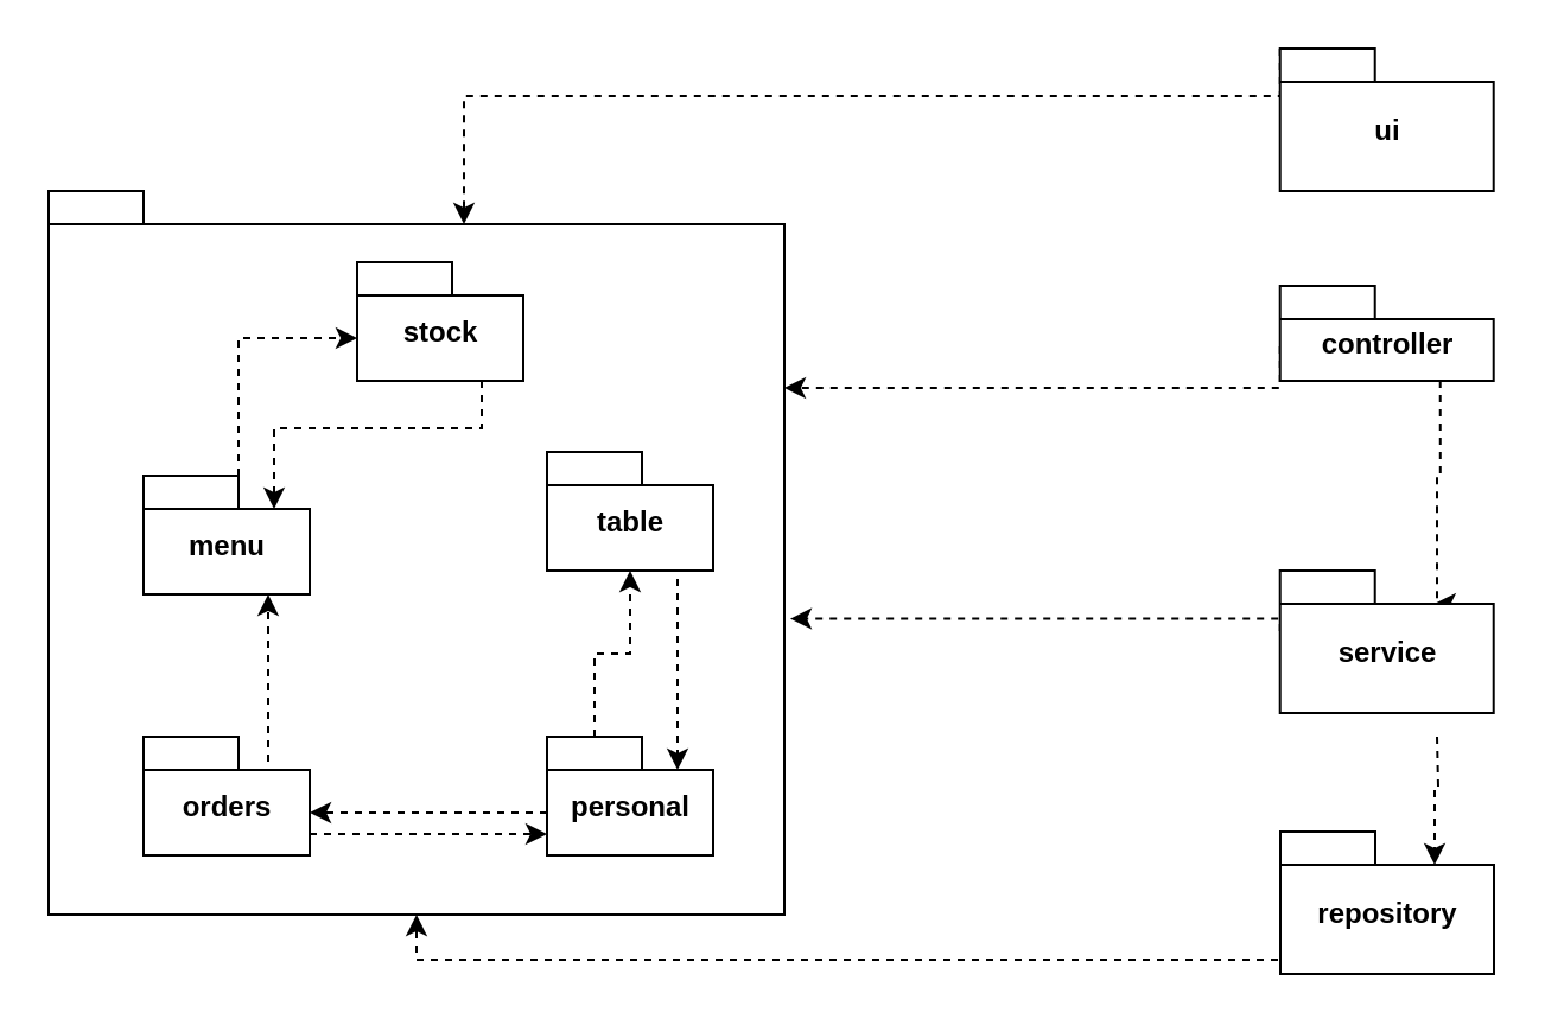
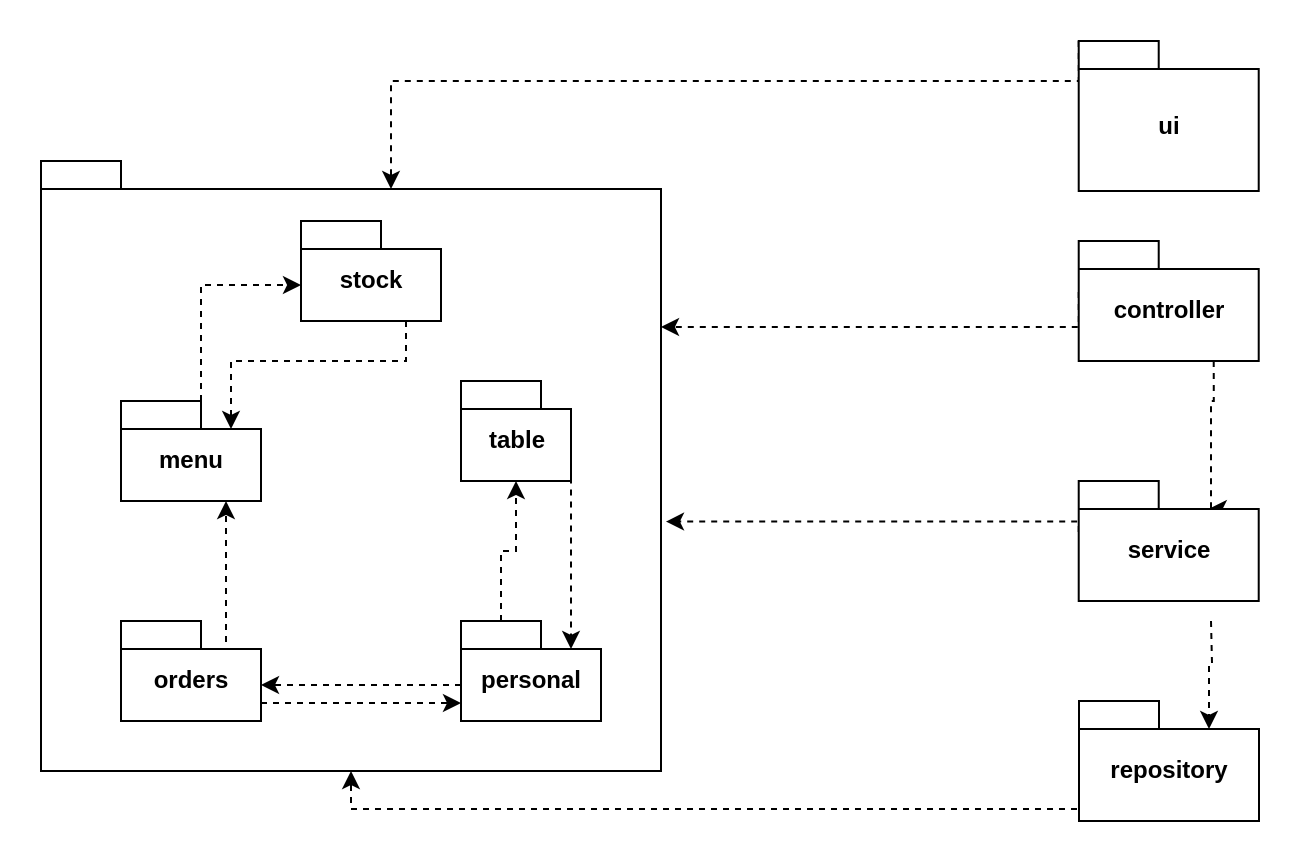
  <mxCell id="0" />
  <mxCell id="1" parent="0" />
  <mxCell id="2" style="edgeStyle=orthogonalEdgeStyle;rounded=0;orthogonalLoop=1;jettySize=auto;html=1;exitX=0;exitY=0;exitDx=0;exitDy=25.5;exitPerimeter=0;entryX=0;entryY=0;entryDx=310;entryDy=83;entryPerimeter=0;dashed=1;" edge="1" parent="1" source="4" target="12"><mxGeometry relative="1" as="geometry"><Array as="points"><mxPoint x="539" y="163" /></Array></mxGeometry></mxCell>
  <mxCell id="3" style="edgeStyle=orthogonalEdgeStyle;rounded=0;orthogonalLoop=1;jettySize=auto;html=1;exitX=0.75;exitY=1;exitDx=0;exitDy=0;exitPerimeter=0;entryX=0;entryY=0;entryDx=65;entryDy=14;entryPerimeter=0;dashed=1;" edge="1" parent="1" source="4" target="9"><mxGeometry relative="1" as="geometry"><Array as="points"><mxPoint x="605" y="200" /></Array></mxGeometry></mxCell>
- <mxCell id="4" value="controller" style="shape=folder;fontStyle=1;spacingTop=10;tabWidth=40;tabHeight=14;tabPosition=left;html=1;" vertex="1" parent="1"><mxGeometry x="538.86" y="120" width="90" height="40" as="geometry" /></mxCell>
+ <mxCell id="4" value="controller" style="shape=folder;fontStyle=1;spacingTop=10;tabWidth=40;tabHeight=14;tabPosition=left;html=1;" vertex="1" parent="1"><mxGeometry x="538.86" y="120" width="90" height="60" as="geometry" /></mxCell>
  <mxCell id="5" style="edgeStyle=orthogonalEdgeStyle;rounded=0;orthogonalLoop=1;jettySize=auto;html=1;exitX=0;exitY=0;exitDx=0;exitDy=0;exitPerimeter=0;entryX=0;entryY=0;entryDx=175;entryDy=14;entryPerimeter=0;dashed=1;" edge="1" parent="1" source="6" target="12"><mxGeometry relative="1" as="geometry"><Array as="points"><mxPoint x="539" y="40" /><mxPoint x="195" y="40" /></Array></mxGeometry></mxCell>
- <mxCell id="6" value="ui" style="shape=folder;fontStyle=1;spacingTop=10;tabWidth=40;tabHeight=14;tabPosition=left;html=1;" vertex="1" parent="1"><mxGeometry x="538.86" y="20" width="90" height="60" as="geometry" /></mxCell>
+ <mxCell id="6" value="ui" style="shape=folder;fontStyle=1;spacingTop=10;tabWidth=40;tabHeight=14;tabPosition=left;html=1;" vertex="1" parent="1"><mxGeometry x="538.86" y="20" width="90" height="75" as="geometry" /></mxCell>
  <mxCell id="7" style="edgeStyle=orthogonalEdgeStyle;rounded=0;orthogonalLoop=1;jettySize=auto;html=1;exitX=0;exitY=0;exitDx=0;exitDy=25.5;exitPerimeter=0;entryX=1.008;entryY=0.591;entryDx=0;entryDy=0;entryPerimeter=0;dashed=1;" edge="1" parent="1" source="9" target="12"><mxGeometry relative="1" as="geometry"><Array as="points"><mxPoint x="539" y="260" /></Array></mxGeometry></mxCell>
  <mxCell id="8" style="edgeStyle=orthogonalEdgeStyle;rounded=0;orthogonalLoop=1;jettySize=auto;html=1;entryX=0;entryY=0;entryDx=65;entryDy=14;entryPerimeter=0;dashed=1;" edge="1" parent="1" target="11"><mxGeometry relative="1" as="geometry"><mxPoint x="605" y="310" as="sourcePoint" /></mxGeometry></mxCell>
  <mxCell id="9" value="service" style="shape=folder;fontStyle=1;spacingTop=10;tabWidth=40;tabHeight=14;tabPosition=left;html=1;" vertex="1" parent="1"><mxGeometry x="538.86" y="240" width="90" height="60" as="geometry" /></mxCell>
  <mxCell id="10" style="edgeStyle=orthogonalEdgeStyle;rounded=0;orthogonalLoop=1;jettySize=auto;html=1;exitX=0;exitY=0;exitDx=0;exitDy=37;exitPerimeter=0;entryX=0.5;entryY=1;entryDx=0;entryDy=0;entryPerimeter=0;dashed=1;" edge="1" parent="1" source="11" target="12"><mxGeometry relative="1" as="geometry"><Array as="points"><mxPoint x="539" y="404" /><mxPoint x="175" y="404" /></Array></mxGeometry></mxCell>
  <mxCell id="11" value="repository" style="shape=folder;fontStyle=1;spacingTop=10;tabWidth=40;tabHeight=14;tabPosition=left;html=1;" vertex="1" parent="1"><mxGeometry x="539" y="350" width="90" height="60" as="geometry" /></mxCell>
  <mxCell id="12" value="" style="shape=folder;fontStyle=1;spacingTop=10;tabWidth=40;tabHeight=14;tabPosition=left;html=1;" vertex="1" parent="1"><mxGeometry x="20" y="80" width="310" height="305" as="geometry" /></mxCell>
  <mxCell id="13" style="edgeStyle=orthogonalEdgeStyle;rounded=0;orthogonalLoop=1;jettySize=auto;html=1;exitX=0;exitY=0;exitDx=40;exitDy=0;exitPerimeter=0;entryX=0;entryY=0;entryDx=0;entryDy=32;entryPerimeter=0;dashed=1;" edge="1" parent="1" source="14" target="24"><mxGeometry relative="1" as="geometry" /></mxCell>
  <mxCell id="14" value="menu" style="shape=folder;fontStyle=1;spacingTop=10;tabWidth=40;tabHeight=14;tabPosition=left;html=1;" vertex="1" parent="1"><mxGeometry x="60" y="200" width="70" height="50" as="geometry" /></mxCell>
  <mxCell id="15" style="edgeStyle=orthogonalEdgeStyle;rounded=0;orthogonalLoop=1;jettySize=auto;html=1;exitX=0;exitY=0;exitDx=70;exitDy=41;exitPerimeter=0;entryX=0;entryY=0;entryDx=0;entryDy=41;entryPerimeter=0;dashed=1;" edge="1" parent="1" source="17" target="22"><mxGeometry relative="1" as="geometry" /></mxCell>
  <mxCell id="16" style="edgeStyle=orthogonalEdgeStyle;rounded=0;orthogonalLoop=1;jettySize=auto;html=1;exitX=0;exitY=0;exitDx=55;exitDy=14;exitPerimeter=0;entryX=0.75;entryY=1;entryDx=0;entryDy=0;entryPerimeter=0;dashed=1;" edge="1" parent="1" source="17" target="14"><mxGeometry relative="1" as="geometry"><Array as="points"><mxPoint x="112" y="324" /></Array></mxGeometry></mxCell>
  <mxCell id="17" value="orders" style="shape=folder;fontStyle=1;spacingTop=10;tabWidth=40;tabHeight=14;tabPosition=left;html=1;" vertex="1" parent="1"><mxGeometry x="60" y="310" width="70" height="50" as="geometry" /></mxCell>
  <mxCell id="18" style="edgeStyle=orthogonalEdgeStyle;rounded=0;orthogonalLoop=1;jettySize=auto;html=1;exitX=0.75;exitY=1;exitDx=0;exitDy=0;exitPerimeter=0;entryX=0;entryY=0;entryDx=55;entryDy=14;entryPerimeter=0;dashed=1;" edge="1" parent="1" source="19" target="22"><mxGeometry relative="1" as="geometry"><Array as="points"><mxPoint x="285" y="240" /></Array></mxGeometry></mxCell>
- <mxCell id="19" value="table" style="shape=folder;fontStyle=1;spacingTop=10;tabWidth=40;tabHeight=14;tabPosition=left;html=1;" vertex="1" parent="1"><mxGeometry x="230" y="190" width="70" height="50" as="geometry" /></mxCell>
+ <mxCell id="19" value="table" style="shape=folder;fontStyle=1;spacingTop=10;tabWidth=40;tabHeight=14;tabPosition=left;html=1;" vertex="1" parent="1"><mxGeometry x="230" y="190" width="55" height="50" as="geometry" /></mxCell>
  <mxCell id="20" style="edgeStyle=orthogonalEdgeStyle;rounded=0;orthogonalLoop=1;jettySize=auto;html=1;exitX=0;exitY=0;exitDx=0;exitDy=32;exitPerimeter=0;entryX=0;entryY=0;entryDx=70;entryDy=32;entryPerimeter=0;dashed=1;" edge="1" parent="1" source="22" target="17"><mxGeometry relative="1" as="geometry" /></mxCell>
  <mxCell id="21" style="edgeStyle=orthogonalEdgeStyle;rounded=0;orthogonalLoop=1;jettySize=auto;html=1;exitX=0;exitY=0;exitDx=20;exitDy=0;exitPerimeter=0;entryX=0.5;entryY=1;entryDx=0;entryDy=0;entryPerimeter=0;dashed=1;" edge="1" parent="1" source="22" target="19"><mxGeometry relative="1" as="geometry" /></mxCell>
  <mxCell id="22" value="personal" style="shape=folder;fontStyle=1;spacingTop=10;tabWidth=40;tabHeight=14;tabPosition=left;html=1;" vertex="1" parent="1"><mxGeometry x="230" y="310" width="70" height="50" as="geometry" /></mxCell>
  <mxCell id="23" style="edgeStyle=orthogonalEdgeStyle;rounded=0;orthogonalLoop=1;jettySize=auto;html=1;exitX=0.75;exitY=1;exitDx=0;exitDy=0;exitPerimeter=0;entryX=0;entryY=0;entryDx=55;entryDy=14;entryPerimeter=0;dashed=1;" edge="1" parent="1" source="24" target="14"><mxGeometry relative="1" as="geometry" /></mxCell>
  <mxCell id="24" value="stock" style="shape=folder;fontStyle=1;spacingTop=10;tabWidth=40;tabHeight=14;tabPosition=left;html=1;" vertex="1" parent="1"><mxGeometry x="150" y="110" width="70" height="50" as="geometry" /></mxCell>
